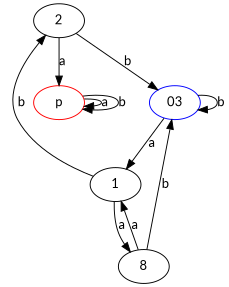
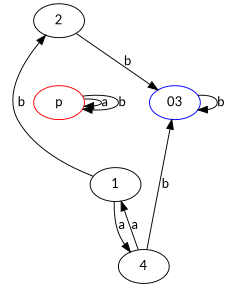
  digraph {
    fontname=Lato
    rankdir=TB
    node [fontname=Lato]
    edge [fontname=Lato]
    p [color=red]
    03 [color=blue]
    1
    2
-   4 [label=8]
+   4
    p -> p [label=a]
    p -> p [label=b]
    03 -> 03 [label=b]
-   03 -> 1 [label=a]
    1 -> 2 [label=b]
    1 -> 4 [label=a]
-   2 -> p [label=a]
    2 -> 03 [label=b]
    4 -> 03 [label=b]
    4 -> 1 [label=a]
  }
